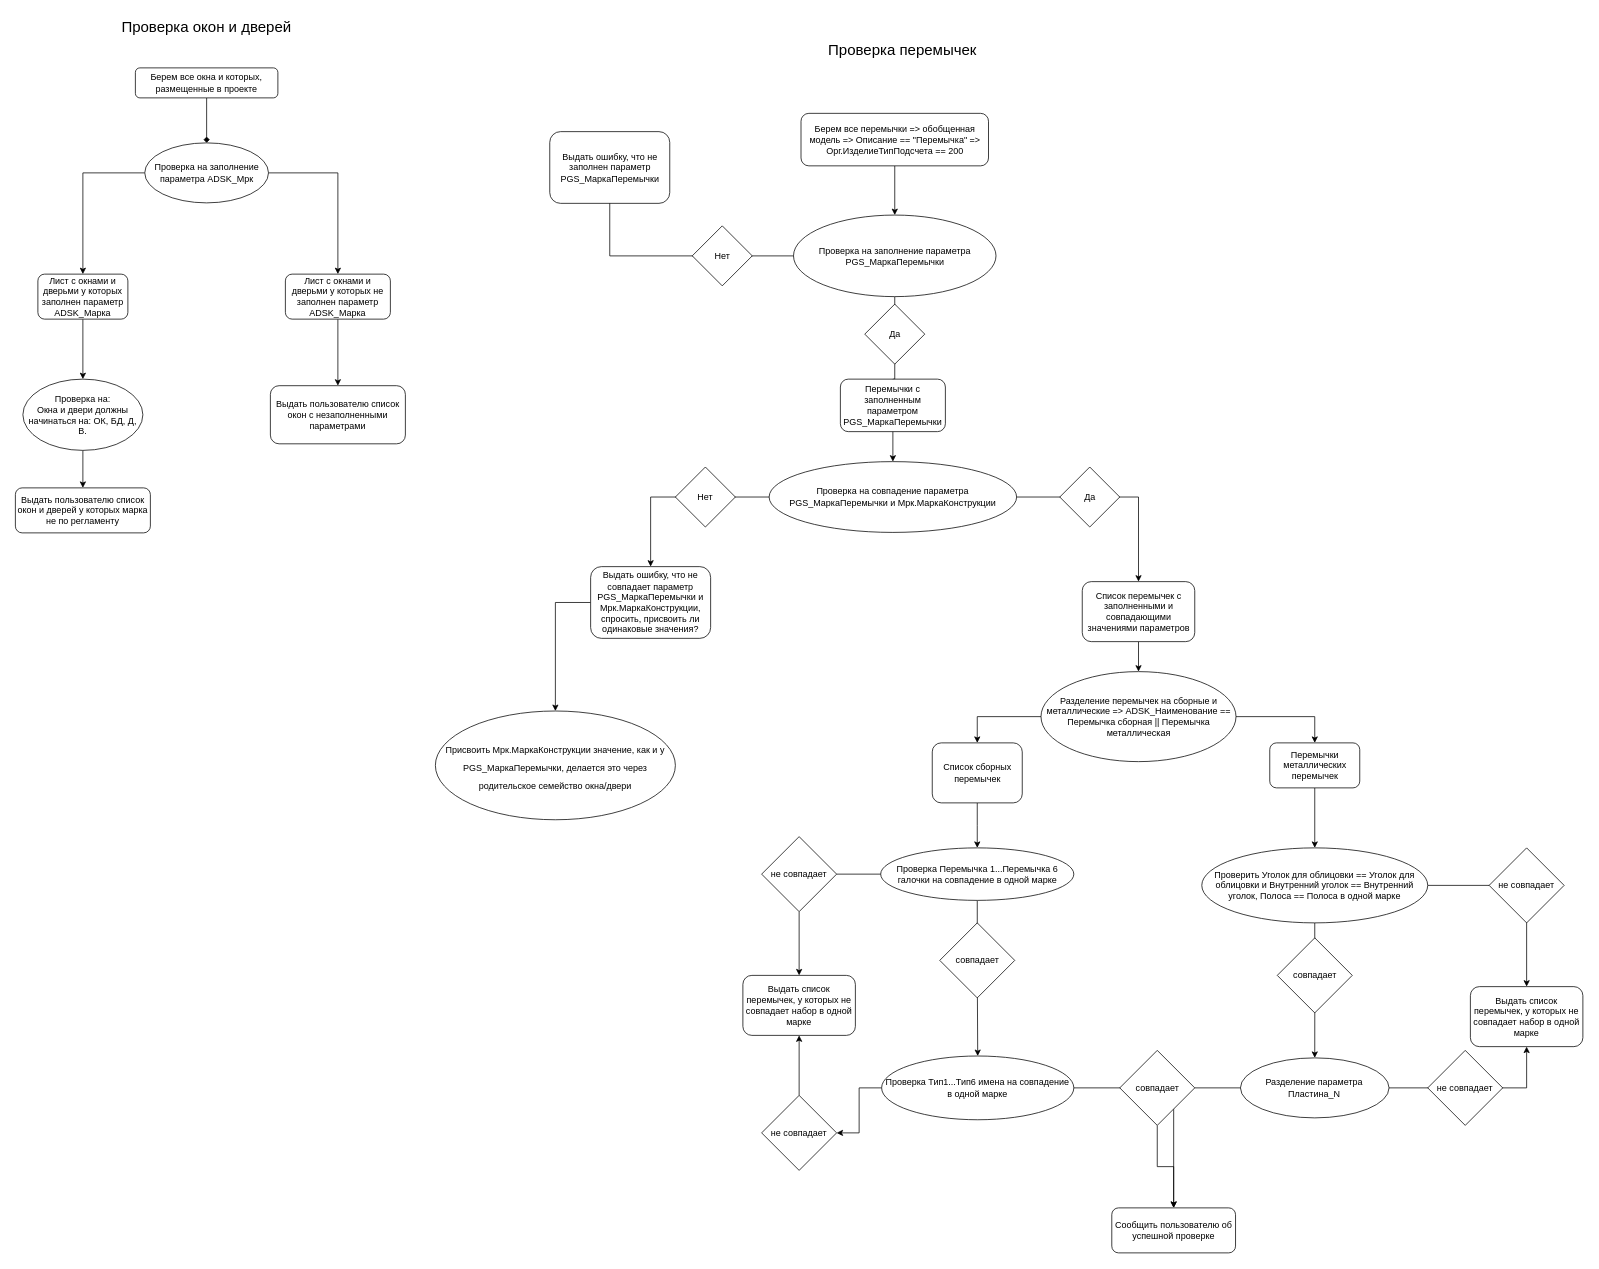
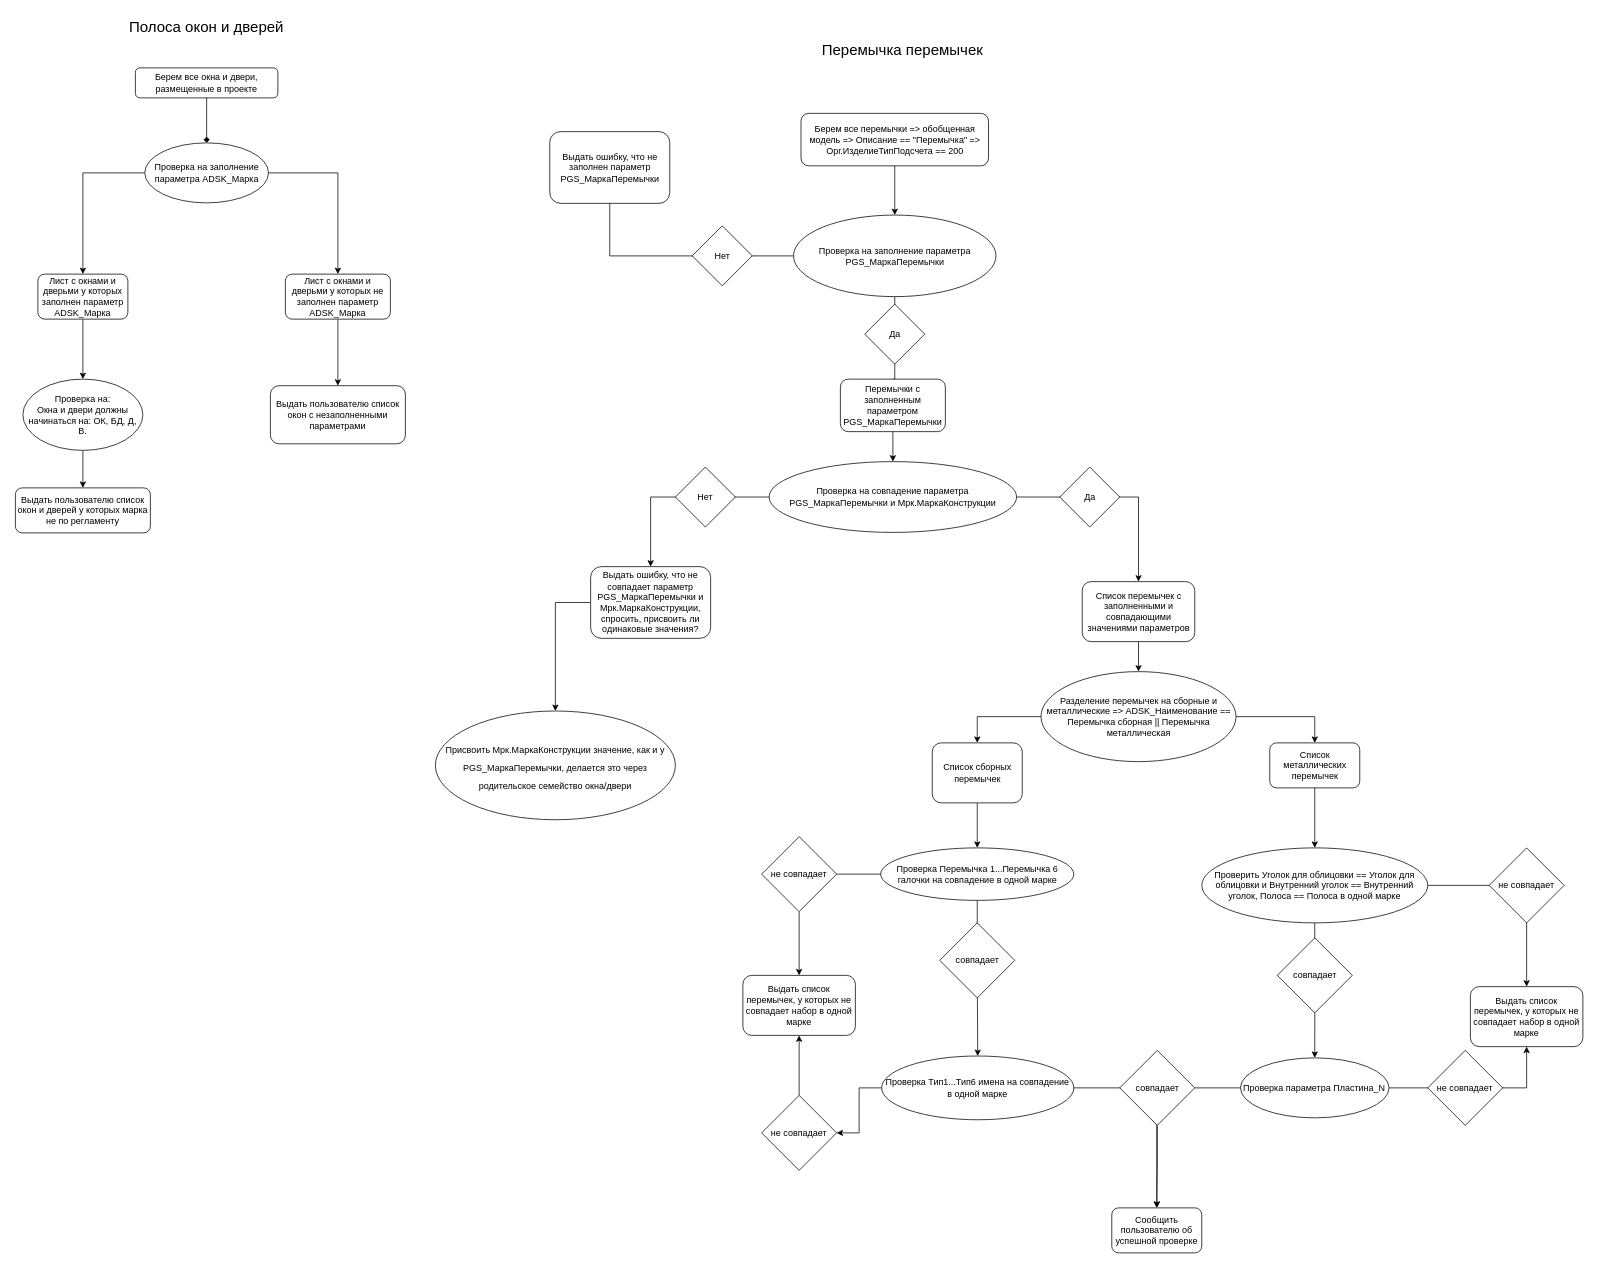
  <mxCell id="0" />
  <mxCell id="1" parent="0" />
  <mxCell id="2" value="" style="edgeStyle=orthogonalEdgeStyle;rounded=0;orthogonalLoop=1;jettySize=auto;html=1;entryX=0.5;entryY=0;entryDx=0;entryDy=0;" parent="1" source="3" target="20" edge="1"><mxGeometry relative="1" as="geometry"><mxPoint x="1195" y="286.25" as="targetPoint" /></mxGeometry></mxCell>
  <mxCell id="3" value="Берем все перемычки =&amp;gt; обобщенная модель =&amp;gt; Описание == &quot;Перемычка&quot; =&amp;gt; Орг.ИзделиеТипПодсчета == 200" style="rounded=1;whiteSpace=wrap;html=1;" parent="1" vertex="1"><mxGeometry x="1067.5" y="150.63" width="250" height="70" as="geometry" /></mxCell>
  <mxCell id="4" value="" style="edgeStyle=orthogonalEdgeStyle;rounded=0;orthogonalLoop=1;jettySize=auto;html=1;endArrow=diamond;" parent="1" source="5" target="8" edge="1"><mxGeometry relative="1" as="geometry" /></mxCell>
- <mxCell id="5" value="Берем все окна и которых, размещенные в проекте" style="rounded=1;whiteSpace=wrap;html=1;" parent="1" vertex="1"><mxGeometry x="180" y="90" width="190" height="40" as="geometry" /></mxCell>
+ <mxCell id="5" value="Берем все окна и двери, размещенные в проекте" style="rounded=1;whiteSpace=wrap;html=1;" parent="1" vertex="1"><mxGeometry x="180" y="90" width="190" height="40" as="geometry" /></mxCell>
  <mxCell id="6" value="" style="edgeStyle=orthogonalEdgeStyle;rounded=0;orthogonalLoop=1;jettySize=auto;html=1;" parent="1" source="8" target="10" edge="1"><mxGeometry relative="1" as="geometry" /></mxCell>
  <mxCell id="7" style="edgeStyle=orthogonalEdgeStyle;rounded=0;orthogonalLoop=1;jettySize=auto;html=1;" parent="1" source="8" target="12" edge="1"><mxGeometry relative="1" as="geometry" /></mxCell>
- <mxCell id="8" value="Проверка на заполнение параметра ADSK_Мрк" style="ellipse;whiteSpace=wrap;html=1;" parent="1" vertex="1"><mxGeometry x="192.5" y="190" width="165" height="80" as="geometry" /></mxCell>
+ <mxCell id="8" value="Проверка на заполнение параметра ADSK_Марка" style="ellipse;whiteSpace=wrap;html=1;" parent="1" vertex="1"><mxGeometry x="192.5" y="190" width="165" height="80" as="geometry" /></mxCell>
  <mxCell id="9" value="" style="edgeStyle=orthogonalEdgeStyle;rounded=0;orthogonalLoop=1;jettySize=auto;html=1;" parent="1" source="10" target="14" edge="1"><mxGeometry relative="1" as="geometry" /></mxCell>
  <mxCell id="10" value="Лист с окнами и дверьми у которых заполнен параметр ADSK_Марка" style="rounded=1;whiteSpace=wrap;html=1;" parent="1" vertex="1"><mxGeometry x="50" y="365" width="120" height="60" as="geometry" /></mxCell>
  <mxCell id="11" style="edgeStyle=orthogonalEdgeStyle;rounded=0;orthogonalLoop=1;jettySize=auto;html=1;entryX=0.5;entryY=0;entryDx=0;entryDy=0;" parent="1" source="12" target="15" edge="1"><mxGeometry relative="1" as="geometry"><mxPoint x="450" y="505" as="targetPoint" /></mxGeometry></mxCell>
  <mxCell id="12" value="Лист с окнами и дверьми у которых не заполнен параметр ADSK_Марка" style="rounded=1;whiteSpace=wrap;html=1;" parent="1" vertex="1"><mxGeometry x="380" y="365" width="140" height="60" as="geometry" /></mxCell>
  <mxCell id="13" value="" style="edgeStyle=orthogonalEdgeStyle;rounded=0;orthogonalLoop=1;jettySize=auto;html=1;" parent="1" source="14" target="16" edge="1"><mxGeometry relative="1" as="geometry" /></mxCell>
  <mxCell id="14" value="Проверка на:&lt;br&gt;Окна и двери должны начинаться на: ОК, БД, Д, В." style="ellipse;whiteSpace=wrap;html=1;rounded=1;" parent="1" vertex="1"><mxGeometry x="30" y="505" width="160" height="95" as="geometry" /></mxCell>
  <mxCell id="15" value="Выдать пользователю список окон с незаполненными параметрами" style="rounded=1;whiteSpace=wrap;html=1;" parent="1" vertex="1"><mxGeometry x="360" y="513.75" width="180" height="77.5" as="geometry" /></mxCell>
  <mxCell id="16" value="Выдать пользователю список окон и дверей у которых марка не по регламенту" style="rounded=1;whiteSpace=wrap;html=1;" parent="1" vertex="1"><mxGeometry x="20" y="650" width="180" height="60" as="geometry" /></mxCell>
- <mxCell id="17" value="&lt;font style=&quot;font-size: 20px;&quot;&gt;Проверка окон и дверей&lt;/font&gt;" style="text;html=1;strokeColor=none;fillColor=none;align=center;verticalAlign=middle;whiteSpace=wrap;rounded=0;" parent="1" vertex="1"><mxGeometry x="150" y="20" width="250" height="30" as="geometry" /></mxCell>
- <mxCell id="18" value="&lt;font style=&quot;font-size: 20px;&quot;&gt;Проверка перемычек&lt;/font&gt;" style="text;html=1;strokeColor=none;fillColor=none;align=center;verticalAlign=middle;whiteSpace=wrap;rounded=0;" parent="1" vertex="1"><mxGeometry x="1077.5" y="50" width="250" height="30" as="geometry" /></mxCell>
+ <mxCell id="17" value="&lt;font style=&quot;font-size: 20px;&quot;&gt;Полоса окон и дверей&lt;/font&gt;" style="text;html=1;strokeColor=none;fillColor=none;align=center;verticalAlign=middle;whiteSpace=wrap;rounded=0;" parent="1" vertex="1"><mxGeometry x="150" y="20" width="250" height="30" as="geometry" /></mxCell>
+ <mxCell id="18" value="&lt;font style=&quot;font-size: 20px;&quot;&gt;Перемычка перемычек&lt;/font&gt;" style="text;html=1;strokeColor=none;fillColor=none;align=center;verticalAlign=middle;whiteSpace=wrap;rounded=0;" parent="1" vertex="1"><mxGeometry x="1077.5" y="50" width="250" height="30" as="geometry" /></mxCell>
  <mxCell id="19" value="" style="edgeStyle=orthogonalEdgeStyle;rounded=0;orthogonalLoop=1;jettySize=auto;html=1;fontSize=12;" parent="1" source="20" target="28" edge="1"><mxGeometry relative="1" as="geometry" /></mxCell>
  <mxCell id="20" value="Проверка на заполнение параметра PGS_МаркаПеремычки" style="ellipse;whiteSpace=wrap;html=1;rounded=1;" parent="1" vertex="1"><mxGeometry x="1057.5" y="286.25" width="270" height="108.75" as="geometry" /></mxCell>
  <mxCell id="21" style="edgeStyle=orthogonalEdgeStyle;rounded=0;orthogonalLoop=1;jettySize=auto;html=1;fontSize=20;entryX=0.5;entryY=0;entryDx=0;entryDy=0;exitX=0;exitY=0.5;exitDx=0;exitDy=0;" parent="1" source="22" target="23" edge="1"><mxGeometry relative="1" as="geometry"><mxPoint x="730" y="615" as="targetPoint" /></mxGeometry></mxCell>
  <mxCell id="22" value="Выдать ошибку, что не совпадает параметр PGS_МаркаПеремычки и Мрк.МаркаКонструкции, спросить, присвоить ли одинаковые значения?" style="rounded=1;whiteSpace=wrap;html=1;" parent="1" vertex="1"><mxGeometry x="787" y="755" width="160" height="95.63" as="geometry" /></mxCell>
  <mxCell id="23" value="&lt;font style=&quot;font-size: 12px;&quot;&gt;Присвоить Мрк.МаркаКонструкции значение, как и у PGS_МаркаПеремычки, делается это через родительское семейство окна/двери&lt;/font&gt;" style="ellipse;whiteSpace=wrap;html=1;fontSize=20;" parent="1" vertex="1"><mxGeometry x="580" y="947.5" width="320" height="145" as="geometry" /></mxCell>
  <mxCell id="24" value="Выдать ошибку, что не заполнен параметр PGS_МаркаПеремычки" style="rounded=1;whiteSpace=wrap;html=1;" parent="1" vertex="1"><mxGeometry x="732.5" y="175" width="160" height="95.63" as="geometry" /></mxCell>
  <mxCell id="25" value="" style="edgeStyle=orthogonalEdgeStyle;rounded=0;orthogonalLoop=1;jettySize=auto;html=1;fontSize=20;endArrow=none;" parent="1" source="20" target="24" edge="1"><mxGeometry relative="1" as="geometry"><mxPoint x="1057.5" y="340.7" as="sourcePoint" /><mxPoint x="789.5" y="347.2" as="targetPoint" /></mxGeometry></mxCell>
  <mxCell id="26" style="edgeStyle=orthogonalEdgeStyle;rounded=0;orthogonalLoop=1;jettySize=auto;html=1;entryX=0.5;entryY=0;entryDx=0;entryDy=0;fontSize=12;" parent="1" source="28" target="22" edge="1"><mxGeometry relative="1" as="geometry" /></mxCell>
  <mxCell id="27" style="edgeStyle=orthogonalEdgeStyle;rounded=0;orthogonalLoop=1;jettySize=auto;html=1;fontSize=12;entryX=0.5;entryY=0;entryDx=0;entryDy=0;" parent="1" source="28" target="35" edge="1"><mxGeometry relative="1" as="geometry"><mxPoint x="1532.5" y="662" as="targetPoint" /></mxGeometry></mxCell>
  <mxCell id="28" value="Проверка на совпадение параметра PGS_МаркаПеремычки и Мрк.МаркаКонструкции" style="ellipse;whiteSpace=wrap;html=1;rounded=1;" parent="1" vertex="1"><mxGeometry x="1025" y="615" width="330" height="94.38" as="geometry" /></mxCell>
  <mxCell id="29" value="Перемычки с заполненным параметром PGS_МаркаПеремычки" style="rounded=1;whiteSpace=wrap;html=1;fontSize=12;" parent="1" vertex="1"><mxGeometry x="1120" y="505" width="140" height="70" as="geometry" /></mxCell>
  <mxCell id="30" value="Нет" style="rhombus;whiteSpace=wrap;html=1;fontSize=12;" parent="1" vertex="1"><mxGeometry x="922.5" y="300.63" width="80" height="80" as="geometry" /></mxCell>
  <mxCell id="31" value="Нет" style="rhombus;whiteSpace=wrap;html=1;fontSize=12;" parent="1" vertex="1"><mxGeometry x="900" y="622.19" width="80" height="80" as="geometry" /></mxCell>
  <mxCell id="32" value="Да" style="rhombus;whiteSpace=wrap;html=1;fontSize=12;" parent="1" vertex="1"><mxGeometry x="1152.5" y="405" width="80" height="80" as="geometry" /></mxCell>
  <mxCell id="33" value="Да" style="rhombus;whiteSpace=wrap;html=1;fontSize=12;" parent="1" vertex="1"><mxGeometry x="1412.5" y="622.19" width="80" height="80" as="geometry" /></mxCell>
  <mxCell id="34" style="edgeStyle=orthogonalEdgeStyle;rounded=0;orthogonalLoop=1;jettySize=auto;html=1;fontSize=12;" parent="1" source="35" target="42" edge="1"><mxGeometry relative="1" as="geometry" /></mxCell>
  <mxCell id="35" value="Список перемычек с заполненными и совпадающими значениями параметров" style="rounded=1;whiteSpace=wrap;html=1;fontSize=12;" parent="1" vertex="1"><mxGeometry x="1442.5" y="775" width="150" height="80" as="geometry" /></mxCell>
  <mxCell id="36" value="" style="edgeStyle=orthogonalEdgeStyle;rounded=0;orthogonalLoop=1;jettySize=auto;html=1;fontSize=12;" parent="1" source="37" target="45" edge="1"><mxGeometry relative="1" as="geometry" /></mxCell>
  <mxCell id="37" value="Список сборных перемычек" style="rounded=1;whiteSpace=wrap;html=1;" parent="1" vertex="1"><mxGeometry x="1242.5" y="990" width="120" height="80" as="geometry" /></mxCell>
  <mxCell id="38" style="edgeStyle=orthogonalEdgeStyle;rounded=0;orthogonalLoop=1;jettySize=auto;html=1;entryX=0.5;entryY=0;entryDx=0;entryDy=0;fontSize=12;" parent="1" source="39" target="53" edge="1"><mxGeometry relative="1" as="geometry" /></mxCell>
- <mxCell id="39" value="Перемычки металлических перемычек" style="rounded=1;whiteSpace=wrap;html=1;" parent="1" vertex="1"><mxGeometry x="1692.5" y="990" width="120" height="60" as="geometry" /></mxCell>
+ <mxCell id="39" value="Список металлических перемычек" style="rounded=1;whiteSpace=wrap;html=1;" parent="1" vertex="1"><mxGeometry x="1692.5" y="990" width="120" height="60" as="geometry" /></mxCell>
  <mxCell id="40" style="edgeStyle=orthogonalEdgeStyle;rounded=0;orthogonalLoop=1;jettySize=auto;html=1;entryX=0.5;entryY=0;entryDx=0;entryDy=0;fontSize=12;" parent="1" source="42" target="37" edge="1"><mxGeometry relative="1" as="geometry" /></mxCell>
  <mxCell id="41" style="edgeStyle=orthogonalEdgeStyle;rounded=0;orthogonalLoop=1;jettySize=auto;html=1;entryX=0.5;entryY=0;entryDx=0;entryDy=0;fontSize=12;" parent="1" source="42" target="39" edge="1"><mxGeometry relative="1" as="geometry" /></mxCell>
  <mxCell id="42" value="Разделение перемычек на сборные и металлические =&amp;gt; ADSK_Наименование == Перемычка сборная || Перемычка металлическая" style="ellipse;whiteSpace=wrap;html=1;" parent="1" vertex="1"><mxGeometry x="1387.5" y="895" width="260" height="120" as="geometry" /></mxCell>
  <mxCell id="43" style="edgeStyle=orthogonalEdgeStyle;rounded=0;orthogonalLoop=1;jettySize=auto;html=1;entryX=0.5;entryY=0;entryDx=0;entryDy=0;fontSize=12;startArrow=none;" parent="1" source="49" target="48" edge="1"><mxGeometry relative="1" as="geometry" /></mxCell>
  <mxCell id="44" style="edgeStyle=orthogonalEdgeStyle;rounded=0;orthogonalLoop=1;jettySize=auto;html=1;entryX=0.5;entryY=0;entryDx=0;entryDy=0;fontSize=12;" parent="1" source="45" target="56" edge="1"><mxGeometry relative="1" as="geometry" /></mxCell>
  <mxCell id="45" value="Проверка Перемычка 1...Перемычка 6 галочки на совпадение в одной марке" style="ellipse;whiteSpace=wrap;html=1;rounded=1;" parent="1" vertex="1"><mxGeometry x="1173.75" y="1130" width="257.5" height="70" as="geometry" /></mxCell>
  <mxCell id="46" value="совпадает" style="rhombus;whiteSpace=wrap;html=1;fontSize=12;" parent="1" vertex="1"><mxGeometry x="1252.5" y="1230" width="100" height="100" as="geometry" /></mxCell>
- <mxCell id="47" value="Сообщить пользователю об успешной проверке" style="rounded=1;whiteSpace=wrap;html=1;fontSize=12;" parent="1" vertex="1"><mxGeometry x="1481.88" y="1610" width="165" height="60" as="geometry" /></mxCell>
+ <mxCell id="47" value="Сообщить пользователю об успешной проверке" style="rounded=1;whiteSpace=wrap;html=1;fontSize=12;" parent="1" vertex="1"><mxGeometry x="1481.88" y="1610" width="120" height="60" as="geometry" /></mxCell>
  <mxCell id="48" value="Выдать список перемычек, у которых не совпадает набор в одной марке" style="rounded=1;whiteSpace=wrap;html=1;fontSize=12;" parent="1" vertex="1"><mxGeometry x="990" y="1300" width="150" height="80" as="geometry" /></mxCell>
  <mxCell id="49" value="не совпадает" style="rhombus;whiteSpace=wrap;html=1;fontSize=12;" parent="1" vertex="1"><mxGeometry x="1015" y="1115" width="100" height="100" as="geometry" /></mxCell>
  <mxCell id="50" value="" style="edgeStyle=orthogonalEdgeStyle;rounded=0;orthogonalLoop=1;jettySize=auto;html=1;entryX=1;entryY=0.5;entryDx=0;entryDy=0;fontSize=12;endArrow=none;" parent="1" source="45" target="49" edge="1"><mxGeometry relative="1" as="geometry"><mxPoint x="1173.75" y="1165" as="sourcePoint" /><mxPoint x="1065" y="1300" as="targetPoint" /></mxGeometry></mxCell>
  <mxCell id="51" style="edgeStyle=orthogonalEdgeStyle;rounded=0;orthogonalLoop=1;jettySize=auto;html=1;fontSize=12;entryX=0.5;entryY=0;entryDx=0;entryDy=0;" parent="1" source="53" target="57" edge="1"><mxGeometry relative="1" as="geometry"><mxPoint x="2030" y="1050" as="targetPoint" /></mxGeometry></mxCell>
  <mxCell id="52" style="edgeStyle=orthogonalEdgeStyle;rounded=0;orthogonalLoop=1;jettySize=auto;html=1;fontSize=12;entryX=0.5;entryY=0;entryDx=0;entryDy=0;" parent="1" source="53" target="64" edge="1"><mxGeometry relative="1" as="geometry"><mxPoint x="1752.505" y="1390" as="targetPoint" /></mxGeometry></mxCell>
  <mxCell id="53" value="Проверить Уголок для облицовки == Уголок для облицовки и Внутренний уголок == Внутренний уголок, Полоса == Полоса в одной марке" style="ellipse;whiteSpace=wrap;html=1;rounded=1;" parent="1" vertex="1"><mxGeometry x="1601.88" y="1130" width="301.25" height="100" as="geometry" /></mxCell>
  <mxCell id="54" style="edgeStyle=orthogonalEdgeStyle;rounded=0;orthogonalLoop=1;jettySize=auto;html=1;fontSize=12;" parent="1" source="56" target="59" edge="1"><mxGeometry relative="1" as="geometry" /></mxCell>
  <mxCell id="55" style="edgeStyle=orthogonalEdgeStyle;rounded=0;orthogonalLoop=1;jettySize=auto;html=1;entryX=0.5;entryY=0;entryDx=0;entryDy=0;fontSize=12;" parent="1" source="56" target="47" edge="1"><mxGeometry relative="1" as="geometry" /></mxCell>
  <mxCell id="56" value="Проверка Тип1...Тип6 имена на совпадение в одной марке" style="ellipse;whiteSpace=wrap;html=1;rounded=1;" parent="1" vertex="1"><mxGeometry x="1175" y="1407.5" width="256.25" height="85" as="geometry" /></mxCell>
  <mxCell id="57" value="Выдать список перемычек, у которых не совпадает набор в одной марке" style="rounded=1;whiteSpace=wrap;html=1;fontSize=12;" parent="1" vertex="1"><mxGeometry x="1960" y="1315" width="150" height="80" as="geometry" /></mxCell>
  <mxCell id="58" value="не совпадает" style="rhombus;whiteSpace=wrap;html=1;fontSize=12;" parent="1" vertex="1"><mxGeometry x="1985" y="1130" width="100" height="100" as="geometry" /></mxCell>
  <mxCell id="59" value="не совпадает" style="rhombus;whiteSpace=wrap;html=1;fontSize=12;" parent="1" vertex="1"><mxGeometry x="1015" y="1460" width="100" height="100" as="geometry" /></mxCell>
  <mxCell id="60" value="" style="endArrow=classic;html=1;rounded=0;fontSize=12;exitX=0.5;exitY=0;exitDx=0;exitDy=0;entryX=0.5;entryY=1;entryDx=0;entryDy=0;" parent="1" source="59" target="48" edge="1"><mxGeometry width="50" height="50" relative="1" as="geometry"><mxPoint x="1390" y="1370" as="sourcePoint" /><mxPoint x="1440" y="1320" as="targetPoint" /></mxGeometry></mxCell>
  <mxCell id="61" value="совпадает" style="rhombus;whiteSpace=wrap;html=1;fontSize=12;" parent="1" vertex="1"><mxGeometry x="1702.51" y="1250" width="100" height="100" as="geometry" /></mxCell>
  <mxCell id="62" style="edgeStyle=orthogonalEdgeStyle;rounded=0;orthogonalLoop=1;jettySize=auto;html=1;fontSize=12;entryX=0.5;entryY=1;entryDx=0;entryDy=0;" parent="1" source="64" target="57" edge="1"><mxGeometry relative="1" as="geometry"><mxPoint x="2040" y="1450" as="targetPoint" /></mxGeometry></mxCell>
  <mxCell id="63" style="edgeStyle=orthogonalEdgeStyle;rounded=0;orthogonalLoop=1;jettySize=auto;html=1;entryX=0.5;entryY=0;entryDx=0;entryDy=0;fontSize=12;startArrow=none;" parent="1" source="66" target="47" edge="1"><mxGeometry relative="1" as="geometry" /></mxCell>
- <mxCell id="64" value="Разделение параметра Пластина_N" style="ellipse;whiteSpace=wrap;html=1;rounded=1;" parent="1" vertex="1"><mxGeometry x="1653.43" y="1410" width="198.13" height="80" as="geometry" /></mxCell>
+ <mxCell id="64" value="Проверка параметра Пластина_N" style="ellipse;whiteSpace=wrap;html=1;rounded=1;" parent="1" vertex="1"><mxGeometry x="1653.43" y="1410" width="198.13" height="80" as="geometry" /></mxCell>
  <mxCell id="65" value="не совпадает" style="rhombus;whiteSpace=wrap;html=1;fontSize=12;" parent="1" vertex="1"><mxGeometry x="1903.13" y="1400" width="100" height="100" as="geometry" /></mxCell>
  <mxCell id="66" value="совпадает" style="rhombus;whiteSpace=wrap;html=1;fontSize=12;" parent="1" vertex="1"><mxGeometry x="1492.5" y="1400" width="100" height="100" as="geometry" /></mxCell>
  <mxCell id="67" value="" style="edgeStyle=orthogonalEdgeStyle;rounded=0;orthogonalLoop=1;jettySize=auto;html=1;fontSize=12;endArrow=none;" parent="1" source="64" target="66" edge="1"><mxGeometry relative="1" as="geometry"><mxPoint x="1653.43" y="1450" as="sourcePoint" /><mxPoint x="1541.88" y="1610" as="targetPoint" /></mxGeometry></mxCell>
